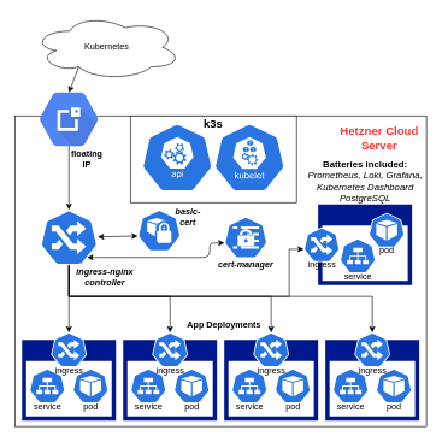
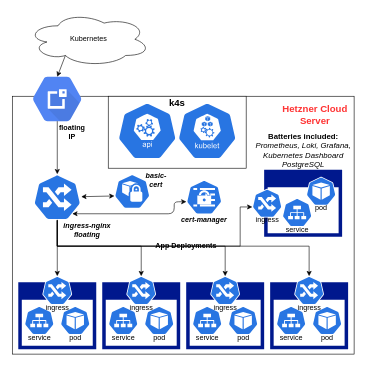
  <mxCell id="0" />
  <mxCell id="1" parent="0" />
  <mxCell id="2" value="" style="rounded=0;whiteSpace=wrap;html=1;" parent="1" vertex="1"><mxGeometry x="20" y="160" width="570" height="430" as="geometry" /></mxCell>
  <mxCell id="3" value="" style="group" parent="1" vertex="1" connectable="0"><mxGeometry x="310" y="470" width="130" height="111.8" as="geometry" /></mxCell>
  <mxCell id="4" value="" style="aspect=fixed;pointerEvents=1;shadow=0;dashed=0;html=1;strokeColor=none;labelPosition=center;verticalLabelPosition=bottom;verticalAlign=top;align=center;fillColor=#00188D;shape=mxgraph.mscae.enterprise.application_blank" parent="3" vertex="1"><mxGeometry width="130" height="111.8" as="geometry" /></mxCell>
  <mxCell id="5" value="&lt;br&gt;&lt;br&gt;&lt;br&gt;&lt;br&gt;pod" style="html=1;dashed=0;whitespace=wrap;fillColor=#2875E2;strokeColor=#ffffff;points=[[0.005,0.63,0],[0.1,0.2,0],[0.9,0.2,0],[0.5,0,0],[0.995,0.63,0],[0.72,0.99,0],[0.5,1,0],[0.28,0.99,0]];shape=mxgraph.kubernetes.icon;prIcon=pod" parent="3" vertex="1"><mxGeometry x="70" y="40" width="50" height="48" as="geometry" /></mxCell>
  <mxCell id="6" value="&lt;br&gt;&lt;span style=&quot;font-size: 10px&quot;&gt;&lt;br&gt;&lt;br&gt;&lt;br&gt;&lt;/span&gt;service" style="html=1;dashed=0;whitespace=wrap;fillColor=#2875E2;strokeColor=#ffffff;points=[[0.005,0.63,0],[0.1,0.2,0],[0.9,0.2,0],[0.5,0,0],[0.995,0.63,0],[0.72,0.99,0],[0.5,1,0],[0.28,0.99,0]];shape=mxgraph.kubernetes.icon;prIcon=svc" parent="3" vertex="1"><mxGeometry x="10" y="40" width="50" height="48" as="geometry" /></mxCell>
  <mxCell id="7" value="&lt;br&gt;&lt;br&gt;&lt;br&gt;&lt;br&gt;ingress" style="html=1;dashed=0;whitespace=wrap;fillColor=#2875E2;strokeColor=#ffffff;points=[[0.005,0.63,0],[0.1,0.2,0],[0.9,0.2,0],[0.5,0,0],[0.995,0.63,0],[0.72,0.99,0],[0.5,1,0],[0.28,0.99,0]];shape=mxgraph.kubernetes.icon;prIcon=ing" parent="3" vertex="1"><mxGeometry x="40" y="-10" width="50" height="48" as="geometry" /></mxCell>
  <mxCell id="8" value="" style="group" parent="1" vertex="1" connectable="0"><mxGeometry x="450" y="470" width="130" height="111.8" as="geometry" /></mxCell>
  <mxCell id="9" value="" style="aspect=fixed;pointerEvents=1;shadow=0;dashed=0;html=1;strokeColor=none;labelPosition=center;verticalLabelPosition=bottom;verticalAlign=top;align=center;fillColor=#00188D;shape=mxgraph.mscae.enterprise.application_blank" parent="8" vertex="1"><mxGeometry width="130" height="111.8" as="geometry" /></mxCell>
  <mxCell id="10" value="&lt;br&gt;&lt;br&gt;&lt;br&gt;&lt;br&gt;pod" style="html=1;dashed=0;whitespace=wrap;fillColor=#2875E2;strokeColor=#ffffff;points=[[0.005,0.63,0],[0.1,0.2,0],[0.9,0.2,0],[0.5,0,0],[0.995,0.63,0],[0.72,0.99,0],[0.5,1,0],[0.28,0.99,0]];shape=mxgraph.kubernetes.icon;prIcon=pod" parent="8" vertex="1"><mxGeometry x="70" y="40" width="50" height="48" as="geometry" /></mxCell>
  <mxCell id="11" value="&lt;br&gt;&lt;span style=&quot;font-size: 10px&quot;&gt;&lt;br&gt;&lt;br&gt;&lt;br&gt;&lt;/span&gt;service" style="html=1;dashed=0;whitespace=wrap;fillColor=#2875E2;strokeColor=#ffffff;points=[[0.005,0.63,0],[0.1,0.2,0],[0.9,0.2,0],[0.5,0,0],[0.995,0.63,0],[0.72,0.99,0],[0.5,1,0],[0.28,0.99,0]];shape=mxgraph.kubernetes.icon;prIcon=svc" parent="8" vertex="1"><mxGeometry x="10" y="40" width="50" height="48" as="geometry" /></mxCell>
  <mxCell id="12" value="&lt;br&gt;&lt;br&gt;&lt;br&gt;&lt;br&gt;ingress" style="html=1;dashed=0;whitespace=wrap;fillColor=#2875E2;strokeColor=#ffffff;points=[[0.005,0.63,0],[0.1,0.2,0],[0.9,0.2,0],[0.5,0,0],[0.995,0.63,0],[0.72,0.99,0],[0.5,1,0],[0.28,0.99,0]];shape=mxgraph.kubernetes.icon;prIcon=ing" parent="8" vertex="1"><mxGeometry x="40" y="-10" width="50" height="48" as="geometry" /></mxCell>
  <mxCell id="13" value="" style="group" parent="1" vertex="1" connectable="0"><mxGeometry x="170" y="470" width="130" height="111.8" as="geometry" /></mxCell>
  <mxCell id="14" value="" style="aspect=fixed;pointerEvents=1;shadow=0;dashed=0;html=1;strokeColor=none;labelPosition=center;verticalLabelPosition=bottom;verticalAlign=top;align=center;fillColor=#00188D;shape=mxgraph.mscae.enterprise.application_blank" parent="13" vertex="1"><mxGeometry width="130" height="111.8" as="geometry" /></mxCell>
  <mxCell id="15" value="&lt;br&gt;&lt;br&gt;&lt;br&gt;&lt;br&gt;pod" style="html=1;dashed=0;whitespace=wrap;fillColor=#2875E2;strokeColor=#ffffff;points=[[0.005,0.63,0],[0.1,0.2,0],[0.9,0.2,0],[0.5,0,0],[0.995,0.63,0],[0.72,0.99,0],[0.5,1,0],[0.28,0.99,0]];shape=mxgraph.kubernetes.icon;prIcon=pod" parent="13" vertex="1"><mxGeometry x="70" y="40" width="50" height="48" as="geometry" /></mxCell>
  <mxCell id="16" value="&lt;br&gt;&lt;span style=&quot;font-size: 10px&quot;&gt;&lt;br&gt;&lt;br&gt;&lt;br&gt;&lt;/span&gt;service" style="html=1;dashed=0;whitespace=wrap;fillColor=#2875E2;strokeColor=#ffffff;points=[[0.005,0.63,0],[0.1,0.2,0],[0.9,0.2,0],[0.5,0,0],[0.995,0.63,0],[0.72,0.99,0],[0.5,1,0],[0.28,0.99,0]];shape=mxgraph.kubernetes.icon;prIcon=svc" parent="13" vertex="1"><mxGeometry x="10" y="40" width="50" height="48" as="geometry" /></mxCell>
  <mxCell id="17" value="&lt;br&gt;&lt;br&gt;&lt;br&gt;&lt;br&gt;ingress" style="html=1;dashed=0;whitespace=wrap;fillColor=#2875E2;strokeColor=#ffffff;points=[[0.005,0.63,0],[0.1,0.2,0],[0.9,0.2,0],[0.5,0,0],[0.995,0.63,0],[0.72,0.99,0],[0.5,1,0],[0.28,0.99,0]];shape=mxgraph.kubernetes.icon;prIcon=ing" parent="13" vertex="1"><mxGeometry x="40" y="-10" width="50" height="48" as="geometry" /></mxCell>
  <mxCell id="18" value="" style="group" parent="1" vertex="1" connectable="0"><mxGeometry x="30" y="470" width="560" height="120" as="geometry" /></mxCell>
  <mxCell id="19" value="" style="aspect=fixed;pointerEvents=1;shadow=0;dashed=0;html=1;strokeColor=none;labelPosition=center;verticalLabelPosition=bottom;verticalAlign=top;align=center;fillColor=#00188D;shape=mxgraph.mscae.enterprise.application_blank" parent="18" vertex="1"><mxGeometry width="130" height="111.8" as="geometry" /></mxCell>
  <mxCell id="20" value="&lt;br&gt;&lt;br&gt;&lt;br&gt;&lt;br&gt;pod" style="html=1;dashed=0;whitespace=wrap;fillColor=#2875E2;strokeColor=#ffffff;points=[[0.005,0.63,0],[0.1,0.2,0],[0.9,0.2,0],[0.5,0,0],[0.995,0.63,0],[0.72,0.99,0],[0.5,1,0],[0.28,0.99,0]];shape=mxgraph.kubernetes.icon;prIcon=pod" parent="18" vertex="1"><mxGeometry x="70" y="40" width="50" height="48" as="geometry" /></mxCell>
  <mxCell id="21" value="&lt;br&gt;&lt;span style=&quot;font-size: 10px&quot;&gt;&lt;br&gt;&lt;br&gt;&lt;br&gt;&lt;/span&gt;service" style="html=1;dashed=0;whitespace=wrap;fillColor=#2875E2;strokeColor=#ffffff;points=[[0.005,0.63,0],[0.1,0.2,0],[0.9,0.2,0],[0.5,0,0],[0.995,0.63,0],[0.72,0.99,0],[0.5,1,0],[0.28,0.99,0]];shape=mxgraph.kubernetes.icon;prIcon=svc" parent="18" vertex="1"><mxGeometry x="10" y="40" width="50" height="48" as="geometry" /></mxCell>
  <mxCell id="22" value="&lt;br&gt;&lt;br&gt;&lt;br&gt;&lt;br&gt;ingress" style="html=1;dashed=0;whitespace=wrap;fillColor=#2875E2;strokeColor=#ffffff;points=[[0.005,0.63,0],[0.1,0.2,0],[0.9,0.2,0],[0.5,0,0],[0.995,0.63,0],[0.72,0.99,0],[0.5,1,0],[0.28,0.99,0]];shape=mxgraph.kubernetes.icon;prIcon=ing" parent="18" vertex="1"><mxGeometry x="40" y="-10" width="50" height="48" as="geometry" /></mxCell>
  <mxCell id="23" value="" style="edgeStyle=orthogonalEdgeStyle;rounded=0;orthogonalLoop=1;jettySize=auto;html=1;entryX=0.5;entryY=0;entryDx=0;entryDy=0;entryPerimeter=0;" parent="1" source="24" target="22" edge="1"><mxGeometry relative="1" as="geometry"><mxPoint x="95" y="445.2" as="targetPoint" /></mxGeometry></mxCell>
  <mxCell id="24" value="&amp;nbsp;" style="html=1;dashed=0;whitespace=wrap;fillColor=#2875E2;strokeColor=#ffffff;points=[[0.005,0.63,0],[0.1,0.2,0],[0.9,0.2,0],[0.5,0,0],[0.995,0.63,0],[0.72,0.99,0],[0.5,1,0],[0.28,0.99,0]];shape=mxgraph.kubernetes.icon;prIcon=ing" parent="1" vertex="1"><mxGeometry x="55" y="290" width="80" height="76.8" as="geometry" /></mxCell>
  <mxCell id="25" value="" style="edgeStyle=orthogonalEdgeStyle;rounded=0;orthogonalLoop=1;jettySize=auto;html=1;entryX=0.5;entryY=0;entryDx=0;entryDy=0;entryPerimeter=0;" parent="1" target="17" edge="1"><mxGeometry relative="1" as="geometry"><mxPoint x="95" y="366" as="sourcePoint" /><mxPoint x="105" y="470" as="targetPoint" /><Array as="points"><mxPoint x="95" y="410" /><mxPoint x="235" y="410" /></Array></mxGeometry></mxCell>
  <mxCell id="26" value="" style="edgeStyle=orthogonalEdgeStyle;rounded=0;orthogonalLoop=1;jettySize=auto;html=1;entryX=0.5;entryY=0;entryDx=0;entryDy=0;entryPerimeter=0;exitX=0.5;exitY=1;exitDx=0;exitDy=0;exitPerimeter=0;" parent="1" source="24" target="7" edge="1"><mxGeometry relative="1" as="geometry"><mxPoint x="105" y="376" as="sourcePoint" /><mxPoint x="245" y="470" as="targetPoint" /><Array as="points"><mxPoint x="95" y="410" /><mxPoint x="375" y="410" /></Array></mxGeometry></mxCell>
  <mxCell id="27" value="" style="edgeStyle=orthogonalEdgeStyle;rounded=0;orthogonalLoop=1;jettySize=auto;html=1;entryX=0.5;entryY=0;entryDx=0;entryDy=0;entryPerimeter=0;exitX=0.5;exitY=1;exitDx=0;exitDy=0;exitPerimeter=0;" parent="1" source="24" target="12" edge="1"><mxGeometry relative="1" as="geometry"><mxPoint x="100" y="360" as="sourcePoint" /><mxPoint x="385" y="470" as="targetPoint" /><Array as="points"><mxPoint x="95" y="410" /><mxPoint x="515" y="410" /></Array></mxGeometry></mxCell>
- <mxCell id="28" value="App Deployments" style="text;html=1;strokeColor=none;fillColor=none;align=center;verticalAlign=middle;whiteSpace=wrap;rounded=0;fontStyle=1" parent="1" vertex="1"><mxGeometry x="250" y="440" width="120" height="20" as="geometry" /></mxCell>
+ <mxCell id="28" value="App Deployments" style="text;html=1;strokeColor=none;fillColor=none;align=center;verticalAlign=middle;whiteSpace=wrap;rounded=0;fontStyle=1" parent="1" vertex="1"><mxGeometry x="250" y="400" width="120" height="20" as="geometry" /></mxCell>
  <mxCell id="29" value="" style="html=1;dashed=0;whitespace=wrap;fillColor=#2875E2;strokeColor=#ffffff;points=[[0.005,0.63,0],[0.1,0.2,0],[0.9,0.2,0],[0.5,0,0],[0.995,0.63,0],[0.72,0.99,0],[0.5,1,0],[0.28,0.99,0]];shape=mxgraph.kubernetes.icon;prIcon=secret" parent="1" vertex="1"><mxGeometry x="310" y="299.6" width="60" height="57.6" as="geometry" /></mxCell>
- <mxCell id="30" value="ingress-nginx controller" style="text;html=1;strokeColor=none;fillColor=none;align=center;verticalAlign=middle;whiteSpace=wrap;rounded=0;fontStyle=3" parent="1" vertex="1"><mxGeometry x="100" y="374.3" width="90" height="20" as="geometry" /></mxCell>
+ <mxCell id="30" value="ingress-nginx floating" style="text;html=1;strokeColor=none;fillColor=none;align=center;verticalAlign=middle;whiteSpace=wrap;rounded=0;fontStyle=3" parent="1" vertex="1"><mxGeometry x="100" y="374.3" width="90" height="20" as="geometry" /></mxCell>
  <mxCell id="31" value="" style="endArrow=classic;startArrow=classic;html=1;entryX=0.005;entryY=0.63;entryDx=0;entryDy=0;entryPerimeter=0;exitX=0.813;exitY=0.859;exitDx=0;exitDy=0;exitPerimeter=0;" parent="1" source="24" target="29" edge="1"><mxGeometry width="50" height="50" relative="1" as="geometry"><mxPoint x="90" y="290" as="sourcePoint" /><mxPoint x="140" y="240" as="targetPoint" /><Array as="points"><mxPoint x="290" y="356" /><mxPoint x="290" y="336" /></Array></mxGeometry></mxCell>
  <mxCell id="32" value="" style="html=1;fillColor=#5184F3;strokeColor=none;verticalAlign=bottom;labelPosition=center;verticalLabelPosition=top;align=center;spacingTop=-6;fontSize=11;fontStyle=1;fontColor=#999999;shape=mxgraph.gcp2.hexIcon;prIcon=cloud_external_ip_addresses;labelBorderColor=none;" parent="1" vertex="1"><mxGeometry x="33.5" y="110" width="123" height="109.02" as="geometry" /></mxCell>
  <mxCell id="33" value="" style="group" parent="1" vertex="1" connectable="0"><mxGeometry x="180" y="160" width="230" height="120" as="geometry" /></mxCell>
  <mxCell id="34" value="" style="rounded=0;whiteSpace=wrap;html=1;" parent="33" vertex="1"><mxGeometry width="230" height="120" as="geometry" /></mxCell>
  <mxCell id="35" value="" style="html=1;dashed=0;whitespace=wrap;fillColor=#2875E2;strokeColor=#ffffff;points=[[0.005,0.63,0],[0.1,0.2,0],[0.9,0.2,0],[0.5,0,0],[0.995,0.63,0],[0.72,0.99,0],[0.5,1,0],[0.28,0.99,0]];shape=mxgraph.kubernetes.icon;prIcon=api" parent="33" vertex="1"><mxGeometry x="15" y="10" width="100" height="96" as="geometry" /></mxCell>
  <mxCell id="36" value="" style="html=1;dashed=0;whitespace=wrap;fillColor=#2875E2;strokeColor=#ffffff;points=[[0.005,0.63,0],[0.1,0.2,0],[0.9,0.2,0],[0.5,0,0],[0.995,0.63,0],[0.72,0.99,0],[0.5,1,0],[0.28,0.99,0]];shape=mxgraph.kubernetes.icon;prIcon=kubelet" parent="33" vertex="1"><mxGeometry x="115" y="10" width="100" height="96" as="geometry" /></mxCell>
- <mxCell id="37" value="&lt;b&gt;&lt;font style=&quot;font-size: 16px&quot;&gt;k3s&lt;/font&gt;&lt;/b&gt;" style="text;html=1;strokeColor=none;fillColor=none;align=center;verticalAlign=middle;whiteSpace=wrap;rounded=0;" parent="33" vertex="1"><mxGeometry x="95" width="40" height="20" as="geometry" /></mxCell>
+ <mxCell id="37" value="&lt;b&gt;&lt;font style=&quot;font-size: 16px&quot;&gt;k4s&lt;/font&gt;&lt;/b&gt;" style="text;html=1;strokeColor=none;fillColor=none;align=center;verticalAlign=middle;whiteSpace=wrap;rounded=0;" parent="33" vertex="1"><mxGeometry x="95" width="40" height="20" as="geometry" /></mxCell>
  <mxCell id="38" value="" style="endArrow=classic;html=1;exitX=0.5;exitY=0.84;exitDx=0;exitDy=0;exitPerimeter=0;entryX=0.5;entryY=0;entryDx=0;entryDy=0;entryPerimeter=0;" parent="1" source="32" target="24" edge="1"><mxGeometry width="50" height="50" relative="1" as="geometry"><mxPoint x="90" y="230" as="sourcePoint" /><mxPoint x="140" y="180" as="targetPoint" /></mxGeometry></mxCell>
  <mxCell id="39" value="floating IP" style="text;html=1;strokeColor=none;fillColor=none;align=center;verticalAlign=middle;whiteSpace=wrap;rounded=0;fontStyle=1" parent="1" vertex="1"><mxGeometry x="100" y="210" width="40" height="20" as="geometry" /></mxCell>
  <mxCell id="40" value="Kubernetes" style="ellipse;shape=cloud;whiteSpace=wrap;html=1;align=center;" parent="1" vertex="1"><mxGeometry x="45" y="20" width="205" height="90" as="geometry" /></mxCell>
  <mxCell id="41" value="" style="endArrow=classic;html=1;exitX=0.31;exitY=0.8;exitDx=0;exitDy=0;exitPerimeter=0;entryX=0.5;entryY=0.16;entryDx=0;entryDy=0;entryPerimeter=0;" parent="1" source="40" target="32" edge="1"><mxGeometry width="50" height="50" relative="1" as="geometry"><mxPoint x="170" y="150" as="sourcePoint" /><mxPoint x="220" y="100" as="targetPoint" /></mxGeometry></mxCell>
  <mxCell id="42" value="Hetzner Cloud&lt;br style=&quot;font-size: 16px;&quot;&gt;Server" style="text;html=1;strokeColor=none;fillColor=none;align=center;verticalAlign=middle;whiteSpace=wrap;rounded=0;fontStyle=1;fontSize=16;fontColor=#FF3333;" parent="1" vertex="1"><mxGeometry x="465" y="170" width="120" height="40" as="geometry" /></mxCell>
  <mxCell id="43" value="" style="group" parent="1" vertex="1" connectable="0"><mxGeometry x="440" y="282.5" width="130" height="111.8" as="geometry" /></mxCell>
  <mxCell id="44" value="" style="aspect=fixed;pointerEvents=1;shadow=0;dashed=0;html=1;strokeColor=none;labelPosition=center;verticalLabelPosition=bottom;verticalAlign=top;align=center;fillColor=#00188D;shape=mxgraph.mscae.enterprise.application_blank" parent="43" vertex="1"><mxGeometry width="130" height="111.8" as="geometry" /></mxCell>
  <mxCell id="45" value="&lt;br&gt;&lt;br&gt;&lt;br&gt;&lt;br&gt;pod" style="html=1;dashed=0;whitespace=wrap;fillColor=#2875E2;strokeColor=#ffffff;points=[[0.005,0.63,0],[0.1,0.2,0],[0.9,0.2,0],[0.5,0,0],[0.995,0.63,0],[0.72,0.99,0],[0.5,1,0],[0.28,0.99,0]];shape=mxgraph.kubernetes.icon;prIcon=pod" parent="43" vertex="1"><mxGeometry x="70" y="11.8" width="50" height="48" as="geometry" /></mxCell>
  <mxCell id="46" value="&lt;br&gt;&lt;span style=&quot;font-size: 10px&quot;&gt;&lt;br&gt;&lt;br&gt;&lt;br&gt;&lt;/span&gt;service" style="html=1;dashed=0;whitespace=wrap;fillColor=#2875E2;strokeColor=#ffffff;points=[[0.005,0.63,0],[0.1,0.2,0],[0.9,0.2,0],[0.5,0,0],[0.995,0.63,0],[0.72,0.99,0],[0.5,1,0],[0.28,0.99,0]];shape=mxgraph.kubernetes.icon;prIcon=svc" parent="43" vertex="1"><mxGeometry x="30" y="47.5" width="50" height="48" as="geometry" /></mxCell>
  <mxCell id="47" value="&lt;br&gt;&lt;br&gt;&lt;br&gt;&lt;br&gt;ingress" style="html=1;dashed=0;whitespace=wrap;fillColor=#2875E2;strokeColor=#ffffff;points=[[0.005,0.63,0],[0.1,0.2,0],[0.9,0.2,0],[0.5,0,0],[0.995,0.63,0],[0.72,0.99,0],[0.5,1,0],[0.28,0.99,0]];shape=mxgraph.kubernetes.icon;prIcon=ing;labelBorderColor=none;labelBackgroundColor=none;fontStyle=0;align=center;" parent="43" vertex="1"><mxGeometry x="-20" y="31.9" width="50" height="48" as="geometry" /></mxCell>
  <mxCell id="48" value="" style="edgeStyle=orthogonalEdgeStyle;rounded=0;orthogonalLoop=1;jettySize=auto;html=1;entryX=0.005;entryY=0.63;entryDx=0;entryDy=0;entryPerimeter=0;exitX=0.5;exitY=1;exitDx=0;exitDy=0;exitPerimeter=0;" parent="1" source="24" target="47" edge="1"><mxGeometry relative="1" as="geometry"><mxPoint x="105" y="376.8" as="sourcePoint" /><mxPoint x="525" y="470" as="targetPoint" /><Array as="points"><mxPoint x="95" y="410" /><mxPoint x="400" y="410" /><mxPoint x="400" y="345" /></Array></mxGeometry></mxCell>
  <mxCell id="49" value="&lt;b&gt;Batteries included:&lt;br&gt;&lt;/b&gt;&lt;i&gt;Prometheus, Loki, Grafana,&lt;br style=&quot;font-size: 13px&quot;&gt;Kubernetes Dashboard&lt;br&gt;PostgreSQL&lt;/i&gt;" style="text;html=1;strokeColor=none;fillColor=none;align=center;verticalAlign=middle;whiteSpace=wrap;rounded=0;fontSize=13;fontStyle=0" parent="1" vertex="1"><mxGeometry x="422.5" y="240" width="165" height="20" as="geometry" /></mxCell>
  <mxCell id="50" value="" style="html=1;dashed=0;whitespace=wrap;fillColor=#2875E2;strokeColor=#ffffff;points=[[0.005,0.63,0],[0.1,0.2,0],[0.9,0.2,0],[0.5,0,0],[0.995,0.63,0],[0.72,0.99,0],[0.5,1,0],[0.28,0.99,0]];shape=mxgraph.kubernetes.icon;prIcon=psp" vertex="1" parent="1"><mxGeometry x="190" y="290" width="60" height="57.6" as="geometry" /></mxCell>
  <mxCell id="51" value="" style="endArrow=classic;startArrow=classic;html=1;entryX=0.005;entryY=0.63;entryDx=0;entryDy=0;entryPerimeter=0;" edge="1" parent="1" source="24" target="50"><mxGeometry width="50" height="50" relative="1" as="geometry"><mxPoint x="130.04" y="365.971" as="sourcePoint" /><mxPoint x="330.25" y="372.24" as="targetPoint" /></mxGeometry></mxCell>
  <mxCell id="52" value="cert-manager" style="text;html=1;strokeColor=none;fillColor=none;align=center;verticalAlign=middle;whiteSpace=wrap;rounded=0;fontStyle=3" vertex="1" parent="1"><mxGeometry x="300" y="357.2" width="80" height="20" as="geometry" /></mxCell>
  <mxCell id="53" value="basic-cert" style="text;html=1;strokeColor=none;fillColor=none;align=center;verticalAlign=middle;whiteSpace=wrap;rounded=0;fontStyle=3" vertex="1" parent="1"><mxGeometry x="240" y="290" width="40" height="20" as="geometry" /></mxCell>
